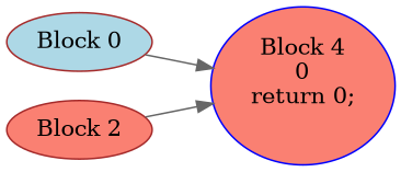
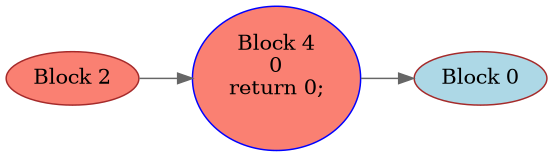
  digraph {
    rankdir=LR
    node [color=brown fillcolor=salmon style=filled]
    edge [color=gray40]
    n1 [fillcolor=lightblue label="Block 0\n"]
    n2 [color=blue label="Block 4\n0\nreturn 0;\n\n"]
    n3 [label="Block 2\n"]
-   n1 -> n2
+   n2 -> n1
    n3 -> n2
  }
